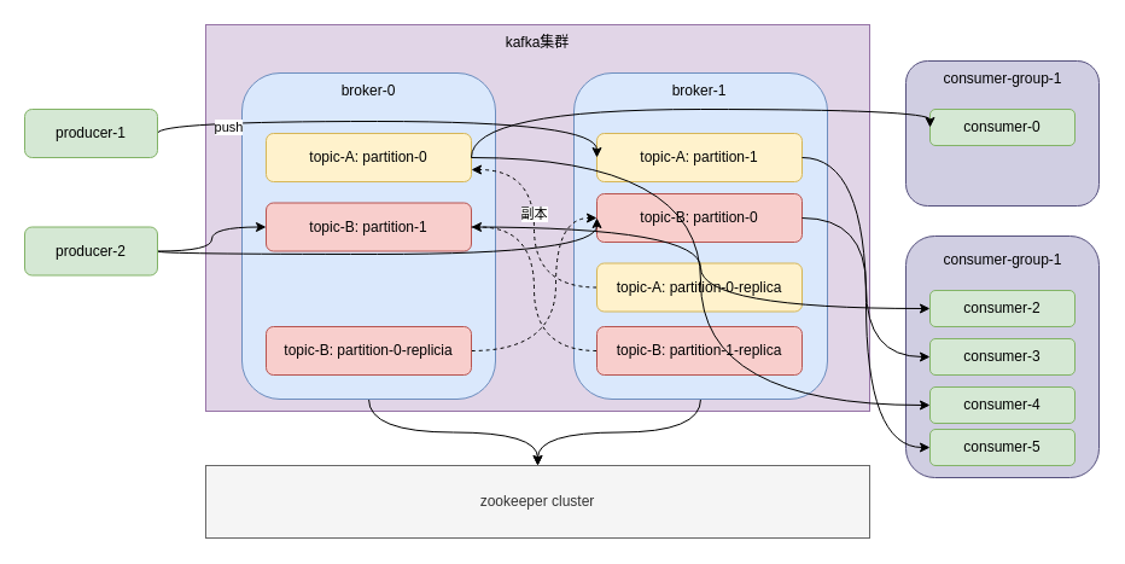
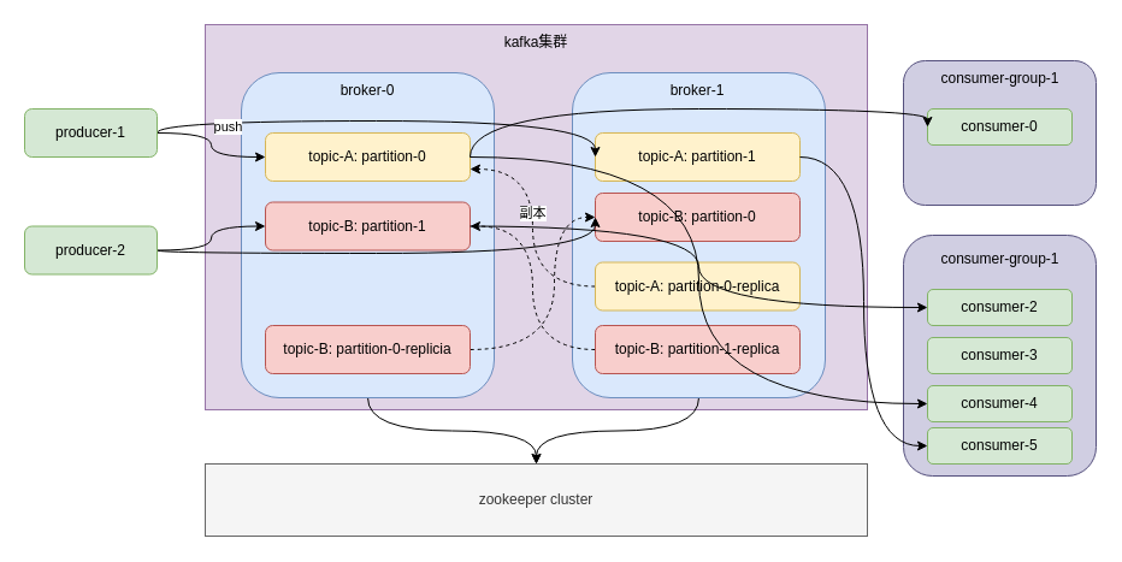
  <mxCell id="0" />
  <mxCell id="1" parent="0" />
  <mxCell id="2" value="" style="rounded=0;whiteSpace=wrap;html=1;fillColor=#e1d5e7;strokeColor=#9673a6;" parent="1" vertex="1"><mxGeometry x="170" y="20" width="550" height="320" as="geometry" /></mxCell>
  <mxCell id="3" style="edgeStyle=orthogonalEdgeStyle;curved=1;rounded=0;orthogonalLoop=1;jettySize=auto;html=1;exitX=0.5;exitY=1;exitDx=0;exitDy=0;" edge="1" parent="1" source="4" target="23"><mxGeometry relative="1" as="geometry" /></mxCell>
  <mxCell id="4" value="" style="rounded=1;whiteSpace=wrap;html=1;fillColor=#dae8fc;strokeColor=#6c8ebf;" vertex="1" parent="1"><mxGeometry x="200" y="60" width="210" height="270" as="geometry" /></mxCell>
  <mxCell id="5" style="edgeStyle=orthogonalEdgeStyle;curved=1;rounded=0;orthogonalLoop=1;jettySize=auto;html=1;exitX=0.5;exitY=1;exitDx=0;exitDy=0;entryX=0.5;entryY=0;entryDx=0;entryDy=0;" edge="1" parent="1" source="6" target="23"><mxGeometry relative="1" as="geometry" /></mxCell>
  <mxCell id="6" value="" style="rounded=1;whiteSpace=wrap;html=1;fillColor=#dae8fc;strokeColor=#6c8ebf;" vertex="1" parent="1"><mxGeometry x="475" y="60" width="210" height="270" as="geometry" /></mxCell>
  <mxCell id="7" value="kafka集群" style="text;html=1;strokeColor=none;fillColor=none;align=center;verticalAlign=middle;whiteSpace=wrap;rounded=0;" vertex="1" parent="1"><mxGeometry x="415" y="20" width="60" height="30" as="geometry" /></mxCell>
  <mxCell id="8" value="broker-0" style="text;html=1;strokeColor=none;fillColor=none;align=center;verticalAlign=middle;whiteSpace=wrap;rounded=0;" vertex="1" parent="1"><mxGeometry x="275" y="60" width="60" height="30" as="geometry" /></mxCell>
  <mxCell id="9" value="topic-A: partition-0" style="rounded=1;whiteSpace=wrap;html=1;fillColor=#fff2cc;strokeColor=#d6b656;" vertex="1" parent="1"><mxGeometry x="220" y="110" width="170" height="40" as="geometry" /></mxCell>
  <mxCell id="10" value="topic-A: partition-1" style="rounded=1;whiteSpace=wrap;html=1;fillColor=#fff2cc;strokeColor=#d6b656;" vertex="1" parent="1"><mxGeometry x="494" y="110" width="170" height="40" as="geometry" /></mxCell>
  <mxCell id="11" value="topic-B: partition-0" style="rounded=1;whiteSpace=wrap;html=1;fillColor=#f8cecc;strokeColor=#b85450;" vertex="1" parent="1"><mxGeometry x="494" y="160" width="170" height="40" as="geometry" /></mxCell>
  <mxCell id="12" value="topic-B: partition-1" style="rounded=1;whiteSpace=wrap;html=1;fillColor=#f8cecc;strokeColor=#b85450;" vertex="1" parent="1"><mxGeometry x="220" y="167.5" width="170" height="40" as="geometry" /></mxCell>
  <mxCell id="13" value="broker-1" style="text;html=1;strokeColor=none;fillColor=none;align=center;verticalAlign=middle;whiteSpace=wrap;rounded=0;" vertex="1" parent="1"><mxGeometry x="549" y="60" width="60" height="30" as="geometry" /></mxCell>
+ <mxCell id="14" style="edgeStyle=orthogonalEdgeStyle;rounded=0;orthogonalLoop=1;jettySize=auto;html=1;exitX=1;exitY=0.5;exitDx=0;exitDy=0;curved=1;" edge="1" parent="1" source="17" target="9"><mxGeometry relative="1" as="geometry" /></mxCell>
  <mxCell id="15" style="edgeStyle=orthogonalEdgeStyle;curved=1;rounded=0;orthogonalLoop=1;jettySize=auto;html=1;exitX=1;exitY=0.5;exitDx=0;exitDy=0;entryX=0;entryY=0.5;entryDx=0;entryDy=0;" edge="1" parent="1" source="17" target="10"><mxGeometry relative="1" as="geometry"><Array as="points"><mxPoint x="130" y="100" /><mxPoint x="494" y="100" /></Array></mxGeometry></mxCell>
  <mxCell id="16" value="push" style="edgeLabel;html=1;align=center;verticalAlign=middle;resizable=0;points=[];" vertex="1" connectable="0" parent="15"><mxGeometry x="-0.662" y="-5" relative="1" as="geometry"><mxPoint y="-1" as="offset" /></mxGeometry></mxCell>
  <mxCell id="17" value="producer-1" style="rounded=1;whiteSpace=wrap;html=1;fillColor=#d5e8d4;strokeColor=#82b366;" vertex="1" parent="1"><mxGeometry x="20" y="90" width="110" height="40" as="geometry" /></mxCell>
  <mxCell id="18" style="edgeStyle=orthogonalEdgeStyle;curved=1;rounded=0;orthogonalLoop=1;jettySize=auto;html=1;exitX=1;exitY=0.5;exitDx=0;exitDy=0;" edge="1" parent="1" source="20" target="12"><mxGeometry relative="1" as="geometry" /></mxCell>
  <mxCell id="19" style="edgeStyle=orthogonalEdgeStyle;curved=1;rounded=0;orthogonalLoop=1;jettySize=auto;html=1;exitX=1;exitY=0.5;exitDx=0;exitDy=0;entryX=0;entryY=0.5;entryDx=0;entryDy=0;" edge="1" parent="1" source="20" target="11"><mxGeometry relative="1" as="geometry"><Array as="points"><mxPoint x="130" y="210" /><mxPoint x="494" y="210" /></Array></mxGeometry></mxCell>
  <mxCell id="20" value="producer-2" style="rounded=1;whiteSpace=wrap;html=1;fillColor=#d5e8d4;strokeColor=#82b366;" vertex="1" parent="1"><mxGeometry x="20" y="187.5" width="110" height="40" as="geometry" /></mxCell>
  <mxCell id="21" value="" style="rounded=1;whiteSpace=wrap;html=1;fillColor=#d0cee2;strokeColor=#56517e;" vertex="1" parent="1"><mxGeometry x="750" y="50" width="160" height="120" as="geometry" /></mxCell>
  <mxCell id="22" value="consumer-0" style="rounded=1;whiteSpace=wrap;html=1;fillColor=#d5e8d4;strokeColor=#82b366;" vertex="1" parent="1"><mxGeometry x="770" y="90" width="120" height="30" as="geometry" /></mxCell>
  <mxCell id="23" value="zookeeper cluster" style="rounded=0;whiteSpace=wrap;html=1;fillColor=#f5f5f5;fontColor=#333333;strokeColor=#666666;" vertex="1" parent="1"><mxGeometry x="170" y="385" width="550" height="60" as="geometry" /></mxCell>
  <mxCell id="24" style="edgeStyle=orthogonalEdgeStyle;curved=1;rounded=0;orthogonalLoop=1;jettySize=auto;html=1;exitX=0;exitY=0.5;exitDx=0;exitDy=0;entryX=1;entryY=0.75;entryDx=0;entryDy=0;dashed=1;" edge="1" parent="1" source="26" target="9"><mxGeometry relative="1" as="geometry" /></mxCell>
  <mxCell id="25" value="副本" style="edgeLabel;html=1;align=center;verticalAlign=middle;resizable=0;points=[];" vertex="1" connectable="0" parent="24"><mxGeometry x="0.125" y="1" relative="1" as="geometry"><mxPoint as="offset" /></mxGeometry></mxCell>
  <mxCell id="26" value="topic-A: partition-0-replica" style="rounded=1;whiteSpace=wrap;html=1;fillColor=#fff2cc;strokeColor=#d6b656;" vertex="1" parent="1"><mxGeometry x="494" y="217.5" width="170" height="40" as="geometry" /></mxCell>
  <mxCell id="27" style="edgeStyle=orthogonalEdgeStyle;curved=1;rounded=0;orthogonalLoop=1;jettySize=auto;html=1;exitX=1;exitY=0.5;exitDx=0;exitDy=0;entryX=0;entryY=0.5;entryDx=0;entryDy=0;dashed=1;" edge="1" parent="1" source="28" target="11"><mxGeometry relative="1" as="geometry"><Array as="points"><mxPoint x="460" y="290" /><mxPoint x="460" y="180" /></Array></mxGeometry></mxCell>
  <mxCell id="28" value="topic-B: partition-0-replicia" style="rounded=1;whiteSpace=wrap;html=1;fillColor=#f8cecc;strokeColor=#b85450;" vertex="1" parent="1"><mxGeometry x="220" y="270" width="170" height="40" as="geometry" /></mxCell>
  <mxCell id="29" style="edgeStyle=orthogonalEdgeStyle;curved=1;rounded=0;orthogonalLoop=1;jettySize=auto;html=1;exitX=0;exitY=0.5;exitDx=0;exitDy=0;entryX=1;entryY=0.5;entryDx=0;entryDy=0;dashed=1;" edge="1" parent="1" source="30" target="12"><mxGeometry relative="1" as="geometry" /></mxCell>
  <mxCell id="30" value="topic-B: partition-1-replica" style="rounded=1;whiteSpace=wrap;html=1;fillColor=#f8cecc;strokeColor=#b85450;" vertex="1" parent="1"><mxGeometry x="494" y="270" width="170" height="40" as="geometry" /></mxCell>
  <mxCell id="31" value="consumer-group-1" style="text;html=1;strokeColor=none;fillColor=none;align=center;verticalAlign=middle;whiteSpace=wrap;rounded=0;" vertex="1" parent="1"><mxGeometry x="773.5" y="50" width="113" height="30" as="geometry" /></mxCell>
  <mxCell id="32" value="" style="rounded=1;whiteSpace=wrap;html=1;fillColor=#d0cee2;strokeColor=#56517e;" vertex="1" parent="1"><mxGeometry x="750" y="195" width="160" height="200" as="geometry" /></mxCell>
  <mxCell id="33" value="consumer-2" style="rounded=1;whiteSpace=wrap;html=1;fillColor=#d5e8d4;strokeColor=#82b366;" vertex="1" parent="1"><mxGeometry x="770" y="240" width="120" height="30" as="geometry" /></mxCell>
  <mxCell id="34" value="consumer-3" style="rounded=1;whiteSpace=wrap;html=1;fillColor=#d5e8d4;strokeColor=#82b366;" vertex="1" parent="1"><mxGeometry x="770" y="280" width="120" height="30" as="geometry" /></mxCell>
  <mxCell id="35" value="consumer-group-1" style="text;html=1;strokeColor=none;fillColor=none;align=center;verticalAlign=middle;whiteSpace=wrap;rounded=0;" vertex="1" parent="1"><mxGeometry x="773.5" y="200" width="113" height="30" as="geometry" /></mxCell>
  <mxCell id="36" style="edgeStyle=orthogonalEdgeStyle;curved=1;rounded=0;orthogonalLoop=1;jettySize=auto;html=1;exitX=1;exitY=0.5;exitDx=0;exitDy=0;entryX=0;entryY=0.5;entryDx=0;entryDy=0;" edge="1" parent="1" source="9" target="22"><mxGeometry relative="1" as="geometry"><Array as="points"><mxPoint x="390" y="90" /><mxPoint x="770" y="90" /></Array></mxGeometry></mxCell>
  <mxCell id="37" style="edgeStyle=orthogonalEdgeStyle;curved=1;rounded=0;orthogonalLoop=1;jettySize=auto;html=1;exitX=1;exitY=0.5;exitDx=0;exitDy=0;entryX=0;entryY=0.5;entryDx=0;entryDy=0;" edge="1" parent="1" source="12" target="33"><mxGeometry relative="1" as="geometry" /></mxCell>
- <mxCell id="38" style="edgeStyle=orthogonalEdgeStyle;curved=1;rounded=0;orthogonalLoop=1;jettySize=auto;html=1;exitX=1;exitY=0.5;exitDx=0;exitDy=0;entryX=0;entryY=0.5;entryDx=0;entryDy=0;" edge="1" parent="1" source="11" target="34"><mxGeometry relative="1" as="geometry" /></mxCell>
  <mxCell id="39" value="consumer-4" style="rounded=1;whiteSpace=wrap;html=1;fillColor=#d5e8d4;strokeColor=#82b366;" vertex="1" parent="1"><mxGeometry x="770" y="320" width="120" height="30" as="geometry" /></mxCell>
  <mxCell id="40" value="consumer-5" style="rounded=1;whiteSpace=wrap;html=1;fillColor=#d5e8d4;strokeColor=#82b366;" vertex="1" parent="1"><mxGeometry x="770" y="355" width="120" height="30" as="geometry" /></mxCell>
  <mxCell id="41" style="edgeStyle=orthogonalEdgeStyle;curved=1;rounded=0;orthogonalLoop=1;jettySize=auto;html=1;exitX=1;exitY=0.5;exitDx=0;exitDy=0;entryX=0;entryY=0.5;entryDx=0;entryDy=0;" edge="1" parent="1" source="9" target="39"><mxGeometry relative="1" as="geometry" /></mxCell>
  <mxCell id="42" style="edgeStyle=orthogonalEdgeStyle;curved=1;rounded=0;orthogonalLoop=1;jettySize=auto;html=1;exitX=1;exitY=0.5;exitDx=0;exitDy=0;entryX=0;entryY=0.5;entryDx=0;entryDy=0;" edge="1" parent="1" source="10" target="40"><mxGeometry relative="1" as="geometry" /></mxCell>
  <mxCell id="43" style="edgeStyle=orthogonalEdgeStyle;curved=1;rounded=0;orthogonalLoop=1;jettySize=auto;html=1;exitX=0.5;exitY=1;exitDx=0;exitDy=0;fillColor=#d5e8d4;strokeColor=#82b366;" edge="1" parent="1" source="39" target="39"><mxGeometry relative="1" as="geometry" /></mxCell>
